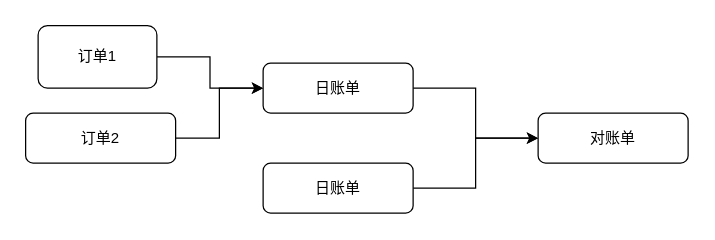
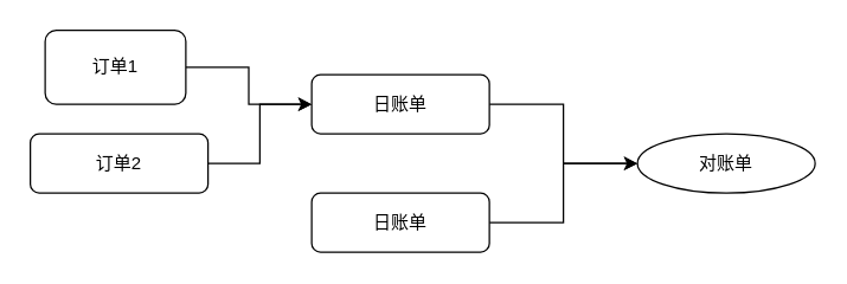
  <mxCell id="0" />
  <mxCell id="1" parent="0" />
  <mxCell id="2" style="edgeStyle=orthogonalEdgeStyle;rounded=0;orthogonalLoop=1;jettySize=auto;html=1;exitX=1;exitY=0.5;exitDx=0;exitDy=0;entryX=0;entryY=0.5;entryDx=0;entryDy=0;" edge="1" parent="1" source="3" target="10"><mxGeometry relative="1" as="geometry" /></mxCell>
  <mxCell id="3" value="日账单" style="rounded=1;whiteSpace=wrap;html=1;fontSize=12;glass=0;strokeWidth=1;shadow=0;" vertex="1" parent="1"><mxGeometry x="210" y="50" width="120" height="40" as="geometry" /></mxCell>
  <mxCell id="4" style="edgeStyle=orthogonalEdgeStyle;rounded=0;orthogonalLoop=1;jettySize=auto;html=1;exitX=1;exitY=0.5;exitDx=0;exitDy=0;" edge="1" parent="1" source="5" target="3"><mxGeometry relative="1" as="geometry" /></mxCell>
  <mxCell id="5" value="订单1" style="rounded=1;whiteSpace=wrap;html=1;fontSize=12;glass=0;strokeWidth=1;shadow=0;" vertex="1" parent="1"><mxGeometry x="30" y="20" width="95" height="50" as="geometry" /></mxCell>
  <mxCell id="6" style="edgeStyle=orthogonalEdgeStyle;rounded=0;orthogonalLoop=1;jettySize=auto;html=1;exitX=1;exitY=0.5;exitDx=0;exitDy=0;entryX=0;entryY=0.5;entryDx=0;entryDy=0;" edge="1" parent="1" source="7" target="3"><mxGeometry relative="1" as="geometry" /></mxCell>
  <mxCell id="7" value="订单2" style="rounded=1;whiteSpace=wrap;html=1;fontSize=12;glass=0;strokeWidth=1;shadow=0;" vertex="1" parent="1"><mxGeometry x="20" y="90" width="120" height="40" as="geometry" /></mxCell>
  <mxCell id="8" style="edgeStyle=orthogonalEdgeStyle;rounded=0;orthogonalLoop=1;jettySize=auto;html=1;exitX=1;exitY=0.5;exitDx=0;exitDy=0;entryX=0;entryY=0.5;entryDx=0;entryDy=0;" edge="1" parent="1" source="9" target="10"><mxGeometry relative="1" as="geometry" /></mxCell>
  <mxCell id="9" value="日账单" style="rounded=1;whiteSpace=wrap;html=1;fontSize=12;glass=0;strokeWidth=1;shadow=0;" vertex="1" parent="1"><mxGeometry x="210" y="130" width="120" height="40" as="geometry" /></mxCell>
- <mxCell id="10" value="对账单" style="rounded=1;whiteSpace=wrap;html=1;fontSize=12;glass=0;strokeWidth=1;shadow=0;" vertex="1" parent="1"><mxGeometry x="430" y="90" width="120" height="40" as="geometry" /></mxCell>
+ <mxCell id="10" value="对账单" style="ellipse;whiteSpace=wrap;html=1;fontSize=12;glass=0;strokeWidth=1;shadow=0;" vertex="1" parent="1"><mxGeometry x="430" y="90" width="120" height="40" as="geometry" /></mxCell>
